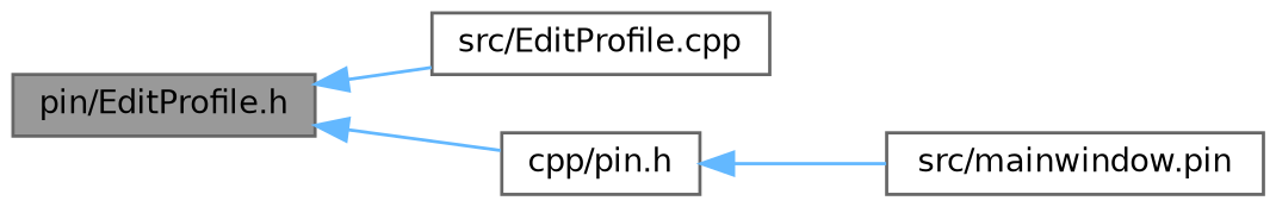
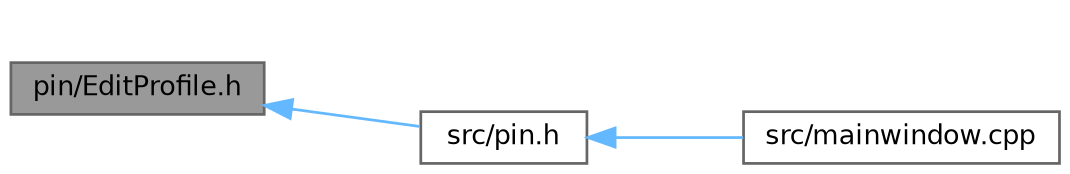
  digraph {
    rankdir=LR
    node [color=grey40 fillcolor=white fontname=Helvetica fontsize=10 shape=box style=filled]
    edge [color=steelblue1 dir=back fontname=Helvetica fontsize=10 labelfontname=Helvetica labelfontsize=10 style=solid]
    n1 [color=gray40 fillcolor=grey60 fontcolor=black height=0.2 label="pin/EditProfile.h" width=0.4]
-   n2 [height=0.2 label="src/EditProfile.cpp" width=0.4]
-   n3 [height=0.2 label="cpp/pin.h" width=0.4]
-   n4 [height=0.2 label="src/mainwindow.pin" width=0.4]
-   n1 -> n2
+   n3 [height=0.2 label="src/pin.h" width=0.4]
+   n4 [height=0.2 label="src/mainwindow.cpp" width=0.4]
    n1 -> n3
    n3 -> n4
  }
